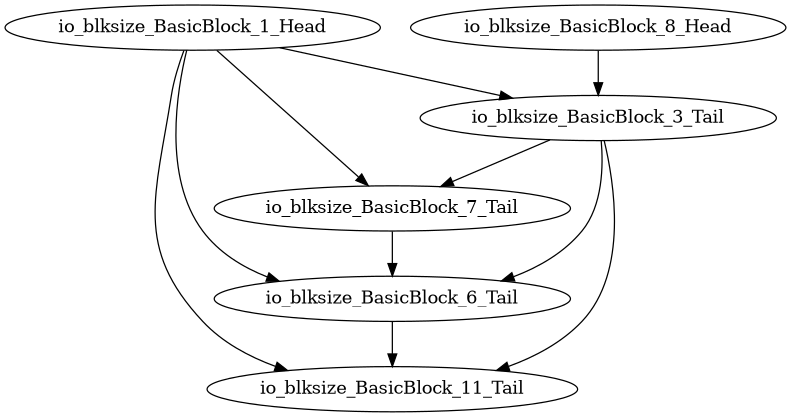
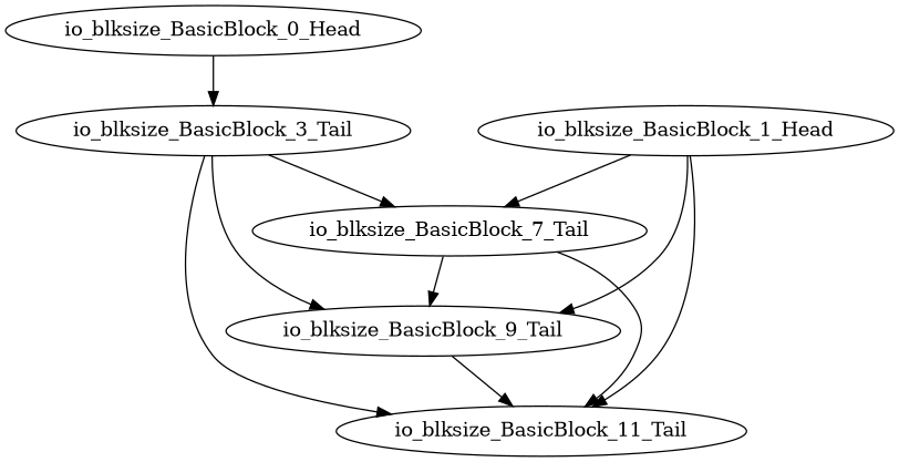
  digraph {
    io_blksize_BasicBlock_3_Tail
    io_blksize_BasicBlock_7_Tail
    io_blksize_BasicBlock_11_Tail
-   io_blksize_BasicBlock_9_Tail [label=io_blksize_BasicBlock_6_Tail]
-   io_blksize_BasicBlock_0_Head [label=io_blksize_BasicBlock_8_Head]
+   io_blksize_BasicBlock_9_Tail
+   io_blksize_BasicBlock_0_Head
    io_blksize_BasicBlock_1_Head
    io_blksize_BasicBlock_3_Tail -> io_blksize_BasicBlock_7_Tail
    io_blksize_BasicBlock_3_Tail -> io_blksize_BasicBlock_11_Tail
    io_blksize_BasicBlock_3_Tail -> io_blksize_BasicBlock_9_Tail
+   io_blksize_BasicBlock_7_Tail -> io_blksize_BasicBlock_11_Tail
    io_blksize_BasicBlock_7_Tail -> io_blksize_BasicBlock_9_Tail
    io_blksize_BasicBlock_9_Tail -> io_blksize_BasicBlock_11_Tail
    io_blksize_BasicBlock_0_Head -> io_blksize_BasicBlock_3_Tail
-   io_blksize_BasicBlock_1_Head -> io_blksize_BasicBlock_3_Tail
    io_blksize_BasicBlock_1_Head -> io_blksize_BasicBlock_7_Tail
    io_blksize_BasicBlock_1_Head -> io_blksize_BasicBlock_11_Tail
    io_blksize_BasicBlock_1_Head -> io_blksize_BasicBlock_9_Tail
  }
